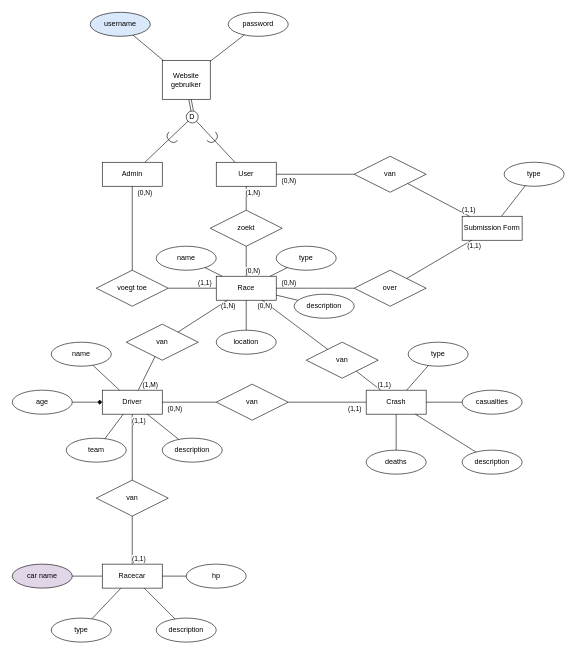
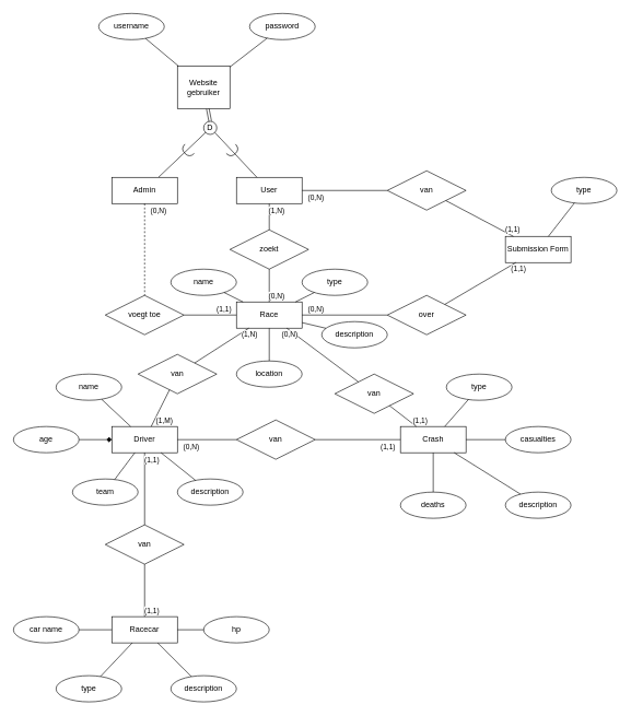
  <mxCell id="0" />
  <mxCell id="1" parent="0" />
  <mxCell id="2" value="User" style="whiteSpace=wrap;html=1;align=center;" parent="1" vertex="1"><mxGeometry x="360" y="270" width="100" height="40" as="geometry" /></mxCell>
  <mxCell id="3" value="Crash" style="whiteSpace=wrap;html=1;align=center;" parent="1" vertex="1"><mxGeometry x="610" y="650" width="100" height="40" as="geometry" /></mxCell>
  <mxCell id="4" value="Race" style="whiteSpace=wrap;html=1;align=center;" parent="1" vertex="1"><mxGeometry x="360" y="460" width="100" height="40" as="geometry" /></mxCell>
  <mxCell id="5" value="Driver" style="whiteSpace=wrap;html=1;align=center;" parent="1" vertex="1"><mxGeometry x="170" y="650" width="100" height="40" as="geometry" /></mxCell>
  <mxCell id="6" value="van" style="shape=rhombus;perimeter=rhombusPerimeter;whiteSpace=wrap;html=1;align=center;" parent="1" vertex="1"><mxGeometry x="210" y="540" width="120" height="60" as="geometry" /></mxCell>
  <mxCell id="7" value="" style="endArrow=none;html=1;rounded=0;" parent="1" source="5" target="6" edge="1"><mxGeometry relative="1" as="geometry"><mxPoint y="220" as="sourcePoint" x="560" /><mxPoint x="720" y="220" as="targetPoint" /></mxGeometry></mxCell>
  <mxCell id="8" value="(1,M)" style="edgeLabel;html=1;align=center;verticalAlign=middle;resizable=0;points=[];" vertex="1" connectable="0" parent="7"><mxGeometry x="0.1" y="3" relative="1" as="geometry"><mxPoint x="7" y="22" as="offset" /></mxGeometry></mxCell>
  <mxCell id="9" value="" style="endArrow=none;html=1;rounded=0;" parent="1" source="6" target="4" edge="1"><mxGeometry relative="1" as="geometry"><mxPoint x="635" y="430" as="sourcePoint" /><mxPoint x="712" y="386" as="targetPoint" /><Array as="points" /></mxGeometry></mxCell>
  <mxCell id="10" value="(1,N)" style="edgeLabel;html=1;align=center;verticalAlign=middle;resizable=0;points=[];" vertex="1" connectable="0" parent="9"><mxGeometry x="0.21" y="2" relative="1" as="geometry"><mxPoint x="35" y="-10" as="offset" /></mxGeometry></mxCell>
  <mxCell id="11" value="van" style="shape=rhombus;perimeter=rhombusPerimeter;whiteSpace=wrap;html=1;align=center;" parent="1" vertex="1"><mxGeometry x="510" y="570" width="120" height="60" as="geometry" /></mxCell>
  <mxCell id="12" value="" style="endArrow=none;html=1;rounded=0;" parent="1" source="11" target="4" edge="1"><mxGeometry relative="1" as="geometry"><mxPoint y="220" as="sourcePoint" x="560" /><mxPoint x="720" y="220" as="targetPoint" /></mxGeometry></mxCell>
  <mxCell id="13" value="(0,N)" style="edgeLabel;html=1;align=center;verticalAlign=middle;resizable=0;points=[];" vertex="1" connectable="0" parent="12"><mxGeometry x="0.073" y="2" relative="1" as="geometry"><mxPoint x="-46" y="-30" as="offset" /></mxGeometry></mxCell>
  <mxCell id="14" value="" style="endArrow=none;html=1;rounded=0;" parent="1" source="11" target="3" edge="1"><mxGeometry relative="1" as="geometry"><mxPoint y="220" as="sourcePoint" x="560" /><mxPoint x="720" y="220" as="targetPoint" /></mxGeometry></mxCell>
  <mxCell id="15" value="(1,1)" style="edgeLabel;html=1;align=center;verticalAlign=middle;resizable=0;points=[];" vertex="1" connectable="0" parent="14"><mxGeometry x="-0.122" relative="1" as="geometry"><mxPoint x="28" y="8" as="offset" /></mxGeometry></mxCell>
  <mxCell id="16" value="Submission Form" style="whiteSpace=wrap;html=1;align=center;" parent="1" vertex="1"><mxGeometry x="770" y="360" width="100" height="40" as="geometry" /></mxCell>
  <mxCell id="17" value="" style="endArrow=none;html=1;rounded=0;" parent="1" source="2" target="19" edge="1"><mxGeometry relative="1" as="geometry"><mxPoint y="350" as="sourcePoint" x="560" /><mxPoint x="720" y="350" as="targetPoint" /></mxGeometry></mxCell>
  <mxCell id="18" value="(0,N)" style="edgeLabel;html=1;align=center;verticalAlign=middle;resizable=0;points=[];" vertex="1" connectable="0" parent="17"><mxGeometry x="-0.615" relative="1" as="geometry"><mxPoint x="-5" y="10" as="offset" /></mxGeometry></mxCell>
  <mxCell id="19" value="van" style="shape=rhombus;perimeter=rhombusPerimeter;whiteSpace=wrap;html=1;align=center;" parent="1" vertex="1"><mxGeometry x="590" y="260" width="120" height="60" as="geometry" /></mxCell>
  <mxCell id="20" value="" style="endArrow=none;html=1;rounded=0;" parent="1" source="16" target="19" edge="1"><mxGeometry relative="1" as="geometry"><mxPoint x="553" y="280" as="sourcePoint" /><mxPoint x="623" y="237" as="targetPoint" /></mxGeometry></mxCell>
  <mxCell id="21" value="(1,1)" style="edgeLabel;html=1;align=center;verticalAlign=middle;resizable=0;points=[];" vertex="1" connectable="0" parent="20"><mxGeometry x="-0.145" relative="1" as="geometry"><mxPoint x="42" y="13" as="offset" /></mxGeometry></mxCell>
  <mxCell id="22" value="zoekt" style="shape=rhombus;perimeter=rhombusPerimeter;whiteSpace=wrap;html=1;align=center;" parent="1" vertex="1"><mxGeometry x="350" y="350" width="120" height="60" as="geometry" /></mxCell>
  <mxCell id="23" value="D" style="ellipse;whiteSpace=wrap;html=1;aspect=fixed;" parent="1" vertex="1"><mxGeometry x="310" y="184.53" width="20" height="20" as="geometry" /></mxCell>
  <mxCell id="24" style="edgeStyle=none;shape=connector;rounded=0;orthogonalLoop=1;jettySize=auto;html=1;entryX=0;entryY=1;entryDx=0;entryDy=0;labelBackgroundColor=default;strokeColor=default;align=center;verticalAlign=middle;fontFamily=Helvetica;fontSize=11;fontColor=default;endArrow=none;endFill=0;" parent="1" source="30" target="23" edge="1"><mxGeometry relative="1" as="geometry"><mxPoint x="256" y="245" as="sourcePoint" /></mxGeometry></mxCell>
  <mxCell id="25" style="edgeStyle=none;shape=connector;rounded=0;orthogonalLoop=1;jettySize=auto;html=1;entryX=1;entryY=1;entryDx=0;entryDy=0;labelBackgroundColor=default;strokeColor=default;align=center;verticalAlign=middle;fontFamily=Helvetica;fontSize=11;fontColor=default;endArrow=none;endFill=0;" parent="1" source="2" target="23" edge="1"><mxGeometry relative="1" as="geometry"><mxPoint x="430" y="230" as="sourcePoint" /></mxGeometry></mxCell>
  <mxCell id="26" value="" style="shape=link;html=1;rounded=0;labelBackgroundColor=default;strokeColor=default;align=center;verticalAlign=middle;fontFamily=Helvetica;fontSize=11;fontColor=default;endArrow=none;endFill=0;entryX=0.5;entryY=0;entryDx=0;entryDy=0;" parent="1" source="29" target="23" edge="1"><mxGeometry width="100" relative="1" as="geometry"><mxPoint x="320" y="135" as="sourcePoint" /><mxPoint x="400" y="154.53" as="targetPoint" /></mxGeometry></mxCell>
  <mxCell id="27" value="" style="shape=requiredInterface;html=1;verticalLabelPosition=bottom;sketch=0;fontFamily=Helvetica;fontSize=11;fontColor=default;rotation=135;" parent="1" vertex="1"><mxGeometry x="280" y="220" width="10" height="20" as="geometry" /></mxCell>
  <mxCell id="28" value="" style="shape=requiredInterface;html=1;verticalLabelPosition=bottom;sketch=0;fontFamily=Helvetica;fontSize=11;fontColor=default;rotation=45;" parent="1" vertex="1"><mxGeometry x="350" y="220" width="10" height="20" as="geometry" /></mxCell>
  <mxCell id="29" value="Website gebruiker" style="whiteSpace=wrap;html=1;align=center;" parent="1" vertex="1"><mxGeometry x="270" y="100" width="80" height="65" as="geometry" /></mxCell>
  <mxCell id="30" value="Admin" style="whiteSpace=wrap;html=1;align=center;" parent="1" vertex="1"><mxGeometry x="170" y="270" width="100" height="40" as="geometry" /></mxCell>
  <mxCell id="31" value="over" style="shape=rhombus;perimeter=rhombusPerimeter;whiteSpace=wrap;html=1;align=center;" parent="1" vertex="1"><mxGeometry x="590" y="450" width="120" height="60" as="geometry" /></mxCell>
  <mxCell id="32" value="" style="endArrow=none;html=1;rounded=0;" parent="1" source="16" target="31" edge="1"><mxGeometry relative="1" as="geometry"><mxPoint x="800" y="300" as="sourcePoint" /><mxPoint x="720" y="300" as="targetPoint" /></mxGeometry></mxCell>
  <mxCell id="33" value="(1,1)" style="edgeLabel;html=1;align=center;verticalAlign=middle;resizable=0;points=[];" vertex="1" connectable="0" parent="32"><mxGeometry x="-0.146" y="-1" relative="1" as="geometry"><mxPoint x="51" y="-17" as="offset" /></mxGeometry></mxCell>
  <mxCell id="34" value="" style="endArrow=none;html=1;rounded=0;" parent="1" source="31" target="4" edge="1"><mxGeometry relative="1" as="geometry"><mxPoint x="828" y="320" as="sourcePoint" /><mxPoint x="771" y="371" as="targetPoint" /></mxGeometry></mxCell>
  <mxCell id="35" value="(0,N)" style="edgeLabel;html=1;align=center;verticalAlign=middle;resizable=0;points=[];" vertex="1" connectable="0" parent="34"><mxGeometry x="0.231" y="-2" relative="1" as="geometry"><mxPoint x="-30" y="-8" as="offset" /></mxGeometry></mxCell>
  <mxCell id="36" value="" style="endArrow=none;html=1;rounded=0;" parent="1" source="2" target="22" edge="1"><mxGeometry relative="1" as="geometry"><mxPoint x="470" y="300" as="sourcePoint" /><mxPoint x="600" y="300" as="targetPoint" /></mxGeometry></mxCell>
  <mxCell id="37" value="(1,N)" style="edgeLabel;html=1;align=center;verticalAlign=middle;resizable=0;points=[];" vertex="1" connectable="0" parent="36"><mxGeometry x="-0.4" y="3" relative="1" as="geometry"><mxPoint x="7" y="-2" as="offset" /></mxGeometry></mxCell>
  <mxCell id="38" value="" style="endArrow=none;html=1;rounded=0;" parent="1" source="4" target="22" edge="1"><mxGeometry relative="1" as="geometry"><mxPoint x="430" y="320" as="sourcePoint" /><mxPoint x="448" y="356" as="targetPoint" /></mxGeometry></mxCell>
  <mxCell id="39" value="(0,N)" style="edgeLabel;html=1;align=center;verticalAlign=middle;resizable=0;points=[];" vertex="1" connectable="0" parent="38"><mxGeometry y="1" relative="1" as="geometry"><mxPoint x="11" y="15" as="offset" /></mxGeometry></mxCell>
  <mxCell id="40" value="voegt toe" style="shape=rhombus;perimeter=rhombusPerimeter;whiteSpace=wrap;html=1;align=center;" parent="1" vertex="1"><mxGeometry x="160" y="450" width="120" height="60" as="geometry" /></mxCell>
- <mxCell id="41" value="" style="endArrow=none;html=1;rounded=0;" parent="1" source="30" target="40" edge="1"><mxGeometry relative="1" as="geometry"><mxPoint x="431" y="320" as="sourcePoint" /><mxPoint x="457" y="367" as="targetPoint" /></mxGeometry></mxCell>
+ <mxCell id="41" value="" style="endArrow=none;html=1;rounded=0;dashed=1;" parent="1" source="30" target="40" edge="1"><mxGeometry relative="1" as="geometry"><mxPoint x="431" y="320" as="sourcePoint" /><mxPoint x="457" y="367" as="targetPoint" /></mxGeometry></mxCell>
  <mxCell id="42" value="(0,N)" style="edgeLabel;html=1;align=center;verticalAlign=middle;resizable=0;points=[];" vertex="1" connectable="0" parent="41"><mxGeometry x="-0.171" y="1" relative="1" as="geometry"><mxPoint x="19" y="-48" as="offset" /></mxGeometry></mxCell>
  <mxCell id="43" value="" style="endArrow=none;html=1;rounded=0;" parent="1" source="4" target="40" edge="1"><mxGeometry relative="1" as="geometry"><mxPoint x="249" y="320" as="sourcePoint" /><mxPoint x="279" y="386" as="targetPoint" /></mxGeometry></mxCell>
  <mxCell id="44" value="(1,1)" style="edgeLabel;html=1;align=center;verticalAlign=middle;resizable=0;points=[];" vertex="1" connectable="0" parent="43"><mxGeometry x="0.075" y="3" relative="1" as="geometry"><mxPoint x="23" y="-13" as="offset" /></mxGeometry></mxCell>
  <mxCell id="45" value="van" style="shape=rhombus;perimeter=rhombusPerimeter;whiteSpace=wrap;html=1;align=center;" parent="1" vertex="1"><mxGeometry x="360" y="640" width="120" height="60" as="geometry" /></mxCell>
  <mxCell id="46" value="" style="endArrow=none;html=1;rounded=0;" parent="1" source="45" target="5" edge="1"><mxGeometry relative="1" as="geometry"><mxPoint x="516" y="562" as="sourcePoint" /><mxPoint x="447" y="510" as="targetPoint" /></mxGeometry></mxCell>
  <mxCell id="47" value="(0,N)" style="edgeLabel;html=1;align=center;verticalAlign=middle;resizable=0;points=[];" vertex="1" connectable="0" parent="46"><mxGeometry x="-0.185" y="-2" relative="1" as="geometry"><mxPoint x="-33" y="12" as="offset" /></mxGeometry></mxCell>
  <mxCell id="48" value="" style="endArrow=none;html=1;rounded=0;" parent="1" source="3" target="45" edge="1"><mxGeometry relative="1" as="geometry"><mxPoint x="370" y="680" as="sourcePoint" /><mxPoint x="280" y="680" as="targetPoint" /></mxGeometry></mxCell>
  <mxCell id="49" value="(1,1)" style="edgeLabel;html=1;align=center;verticalAlign=middle;resizable=0;points=[];" vertex="1" connectable="0" parent="48"><mxGeometry x="0.333" y="1" relative="1" as="geometry"><mxPoint x="67" y="9" as="offset" /></mxGeometry></mxCell>
  <mxCell id="50" value="name" style="ellipse;whiteSpace=wrap;html=1;align=center;" parent="1" vertex="1"><mxGeometry x="85" y="570" width="100" height="40" as="geometry" /></mxCell>
  <mxCell id="51" value="age" style="ellipse;whiteSpace=wrap;html=1;align=center;" parent="1" vertex="1"><mxGeometry x="20" y="650" width="100" height="40" as="geometry" /></mxCell>
  <mxCell id="52" value="team" style="ellipse;whiteSpace=wrap;html=1;align=center;" parent="1" vertex="1"><mxGeometry x="110" y="730" width="100" height="40" as="geometry" /></mxCell>
  <mxCell id="53" value="" style="endArrow=none;html=1;rounded=0;" parent="1" source="50" target="5" edge="1"><mxGeometry relative="1" as="geometry"><mxPoint x="252" y="660" as="sourcePoint" /><mxPoint x="319" y="599" as="targetPoint" /></mxGeometry></mxCell>
  <mxCell id="54" value="" style="endArrow=diamond;html=1;rounded=0;" parent="1" source="51" target="5" edge="1"><mxGeometry relative="1" as="geometry"><mxPoint x="164" y="618" as="sourcePoint" /><mxPoint x="209" y="660" as="targetPoint" /></mxGeometry></mxCell>
  <mxCell id="55" value="" style="endArrow=none;html=1;rounded=0;" parent="1" source="52" target="5" edge="1"><mxGeometry relative="1" as="geometry"><mxPoint x="160" y="750" as="sourcePoint" /><mxPoint x="180" y="680" as="targetPoint" /></mxGeometry></mxCell>
  <mxCell id="56" value="Racecar" style="whiteSpace=wrap;html=1;align=center;" parent="1" vertex="1"><mxGeometry x="170" y="940" width="100" height="40" as="geometry" /></mxCell>
  <mxCell id="57" value="van" style="shape=rhombus;perimeter=rhombusPerimeter;whiteSpace=wrap;html=1;align=center;" parent="1" vertex="1"><mxGeometry x="160" y="800" width="120" height="60" as="geometry" /></mxCell>
  <mxCell id="58" value="" style="endArrow=none;html=1;rounded=0;" parent="1" source="57" target="5" edge="1"><mxGeometry relative="1" as="geometry"><mxPoint x="370" y="680" as="sourcePoint" /><mxPoint x="280" y="680" as="targetPoint" /></mxGeometry></mxCell>
  <mxCell id="59" value="(1,1)" style="edgeLabel;html=1;align=center;verticalAlign=middle;resizable=0;points=[];" vertex="1" connectable="0" parent="58"><mxGeometry x="-0.345" y="2" relative="1" as="geometry"><mxPoint x="12" y="-64" as="offset" /></mxGeometry></mxCell>
  <mxCell id="60" value="" style="endArrow=none;html=1;rounded=0;" parent="1" source="57" target="56" edge="1"><mxGeometry relative="1" as="geometry"><mxPoint x="298" y="741" as="sourcePoint" /><mxPoint x="253" y="700" as="targetPoint" /></mxGeometry></mxCell>
  <mxCell id="61" value="(1,1)" style="edgeLabel;html=1;align=center;verticalAlign=middle;resizable=0;points=[];" vertex="1" connectable="0" parent="60"><mxGeometry x="0.025" y="-2" relative="1" as="geometry"><mxPoint x="12" y="29" as="offset" /></mxGeometry></mxCell>
- <mxCell id="62" value="car name" style="ellipse;whiteSpace=wrap;html=1;align=center;fillColor=#e1d5e7;" parent="1" vertex="1"><mxGeometry x="20" y="940" width="100" height="40" as="geometry" /></mxCell>
+ <mxCell id="62" value="car name" style="ellipse;whiteSpace=wrap;html=1;align=center;" parent="1" vertex="1"><mxGeometry x="20" y="940" width="100" height="40" as="geometry" /></mxCell>
  <mxCell id="63" value="type" style="ellipse;whiteSpace=wrap;html=1;align=center;" parent="1" vertex="1"><mxGeometry x="85" y="1030" width="100" height="40" as="geometry" /></mxCell>
  <mxCell id="64" value="hp" style="ellipse;whiteSpace=wrap;html=1;align=center;" parent="1" vertex="1"><mxGeometry x="310" y="940" width="100" height="40" as="geometry" /></mxCell>
  <mxCell id="65" value="" style="endArrow=none;html=1;rounded=0;" parent="1" source="64" target="56" edge="1"><mxGeometry relative="1" as="geometry"><mxPoint x="230" y="870" as="sourcePoint" /><mxPoint x="230" y="950" as="targetPoint" /></mxGeometry></mxCell>
  <mxCell id="66" value="" style="endArrow=none;html=1;rounded=0;" parent="1" source="56" target="62" edge="1"><mxGeometry relative="1" as="geometry"><mxPoint x="320" y="970" as="sourcePoint" /><mxPoint x="280" y="970" as="targetPoint" /></mxGeometry></mxCell>
  <mxCell id="67" value="" style="endArrow=none;html=1;rounded=0;" parent="1" source="56" target="63" edge="1"><mxGeometry relative="1" as="geometry"><mxPoint x="180" y="970" as="sourcePoint" /><mxPoint x="214" y="1042" as="targetPoint" /></mxGeometry></mxCell>
  <mxCell id="68" value="type" style="ellipse;whiteSpace=wrap;html=1;align=center;" parent="1" vertex="1"><mxGeometry x="460" y="410" width="100" height="40" as="geometry" /></mxCell>
  <mxCell id="69" value="name" style="ellipse;whiteSpace=wrap;html=1;align=center;" parent="1" vertex="1"><mxGeometry x="260" y="410" width="100" height="40" as="geometry" /></mxCell>
  <mxCell id="70" value="location" style="ellipse;whiteSpace=wrap;html=1;align=center;" parent="1" vertex="1"><mxGeometry x="360" y="550" width="100" height="40" as="geometry" /></mxCell>
  <mxCell id="71" value="" style="endArrow=none;html=1;rounded=0;" parent="1" source="4" target="69" edge="1"><mxGeometry relative="1" as="geometry"><mxPoint x="556" y="592" as="sourcePoint" /><mxPoint x="447" y="510" as="targetPoint" /></mxGeometry></mxCell>
  <mxCell id="72" value="" style="endArrow=none;html=1;rounded=0;" parent="1" source="4" target="68" edge="1"><mxGeometry relative="1" as="geometry"><mxPoint x="380" y="470" as="sourcePoint" /><mxPoint x="351" y="456" as="targetPoint" /></mxGeometry></mxCell>
  <mxCell id="73" value="" style="endArrow=none;html=1;rounded=0;" parent="1" source="70" target="4" edge="1"><mxGeometry relative="1" as="geometry"><mxPoint x="460" y="470" as="sourcePoint" /><mxPoint x="489" y="456" as="targetPoint" /></mxGeometry></mxCell>
  <mxCell id="74" value="type" style="ellipse;whiteSpace=wrap;html=1;align=center;" parent="1" vertex="1"><mxGeometry x="680" y="570" width="100" height="40" as="geometry" /></mxCell>
  <mxCell id="75" value="casualties" style="ellipse;whiteSpace=wrap;html=1;align=center;" parent="1" vertex="1"><mxGeometry x="770" y="650" width="100" height="40" as="geometry" /></mxCell>
  <mxCell id="76" value="deaths" style="ellipse;whiteSpace=wrap;html=1;align=center;" parent="1" vertex="1"><mxGeometry x="610" y="750" width="100" height="40" as="geometry" /></mxCell>
  <mxCell id="77" value="" style="endArrow=none;html=1;rounded=0;" parent="1" source="74" target="3" edge="1"><mxGeometry relative="1" as="geometry"><mxPoint x="603" y="628" as="sourcePoint" /><mxPoint x="644" y="660" as="targetPoint" /></mxGeometry></mxCell>
  <mxCell id="78" value="" style="endArrow=none;html=1;rounded=0;" parent="1" source="75" target="3" edge="1"><mxGeometry relative="1" as="geometry"><mxPoint x="724" y="619" as="sourcePoint" /><mxPoint x="688" y="660" as="targetPoint" /></mxGeometry></mxCell>
  <mxCell id="79" value="" style="endArrow=none;html=1;rounded=0;" parent="1" source="76" target="3" edge="1"><mxGeometry relative="1" as="geometry"><mxPoint x="780" y="680" as="sourcePoint" /><mxPoint x="720" y="680" as="targetPoint" /></mxGeometry></mxCell>
  <mxCell id="80" value="description" style="ellipse;whiteSpace=wrap;html=1;align=center;" parent="1" vertex="1"><mxGeometry x="490" y="490" width="100" height="40" as="geometry" /></mxCell>
  <mxCell id="81" value="" style="endArrow=none;html=1;rounded=0;" parent="1" source="80" target="4" edge="1"><mxGeometry relative="1" as="geometry"><mxPoint x="556" y="592" as="sourcePoint" /><mxPoint x="447" y="510" as="targetPoint" /></mxGeometry></mxCell>
  <mxCell id="82" value="description" style="ellipse;whiteSpace=wrap;html=1;align=center;" parent="1" vertex="1"><mxGeometry x="770" y="750" width="100" height="40" as="geometry" /></mxCell>
  <mxCell id="83" value="description" style="ellipse;whiteSpace=wrap;html=1;align=center;" parent="1" vertex="1"><mxGeometry x="270" y="730" width="100" height="40" as="geometry" /></mxCell>
  <mxCell id="84" value="description" style="ellipse;whiteSpace=wrap;html=1;align=center;" parent="1" vertex="1"><mxGeometry x="260" y="1030" width="100" height="40" as="geometry" /></mxCell>
  <mxCell id="85" value="" style="endArrow=none;html=1;rounded=0;" parent="1" source="84" target="56" edge="1"><mxGeometry relative="1" as="geometry"><mxPoint x="320" y="970" as="sourcePoint" /><mxPoint x="280" y="970" as="targetPoint" /></mxGeometry></mxCell>
  <mxCell id="86" value="" style="endArrow=none;html=1;rounded=0;" parent="1" source="83" target="5" edge="1"><mxGeometry relative="1" as="geometry"><mxPoint x="250" y="660" as="sourcePoint" /><mxPoint x="280" y="630" as="targetPoint" /></mxGeometry></mxCell>
  <mxCell id="87" value="" style="endArrow=none;html=1;rounded=0;" parent="1" source="82" target="3" edge="1"><mxGeometry relative="1" as="geometry"><mxPoint x="780" y="680" as="sourcePoint" /><mxPoint x="720" y="680" as="targetPoint" /></mxGeometry></mxCell>
  <mxCell id="88" value="type" style="ellipse;whiteSpace=wrap;html=1;align=center;" parent="1" vertex="1"><mxGeometry x="840" y="270" width="100" height="40" as="geometry" /></mxCell>
  <mxCell id="89" value="" style="endArrow=none;html=1;rounded=0;" parent="1" source="88" target="16" edge="1"><mxGeometry relative="1" as="geometry"><mxPoint x="724" y="619" as="sourcePoint" /><mxPoint x="688" y="660" as="targetPoint" /></mxGeometry></mxCell>
- <mxCell id="90" value="username" style="ellipse;whiteSpace=wrap;html=1;align=center;fillColor=#dae8fc;" parent="1" vertex="1"><mxGeometry x="150" y="20" width="100" height="40" as="geometry" /></mxCell>
+ <mxCell id="90" value="username" style="ellipse;whiteSpace=wrap;html=1;align=center;" parent="1" vertex="1"><mxGeometry x="150" y="20" width="100" height="40" as="geometry" /></mxCell>
  <mxCell id="91" value="password" style="ellipse;whiteSpace=wrap;html=1;align=center;" parent="1" vertex="1"><mxGeometry x="380" y="20" width="100" height="40" as="geometry" /></mxCell>
  <mxCell id="92" value="" style="endArrow=none;html=1;rounded=0;" parent="1" source="90" target="29" edge="1"><mxGeometry relative="1" as="geometry"><mxPoint x="290" y="240" as="sourcePoint" /><mxPoint x="450" y="240" as="targetPoint" /></mxGeometry></mxCell>
  <mxCell id="93" value="" style="endArrow=none;html=1;rounded=0;" parent="1" source="91" target="29" edge="1"><mxGeometry relative="1" as="geometry"><mxPoint x="236" y="67" as="sourcePoint" /><mxPoint x="300" y="110" as="targetPoint" /></mxGeometry></mxCell>
